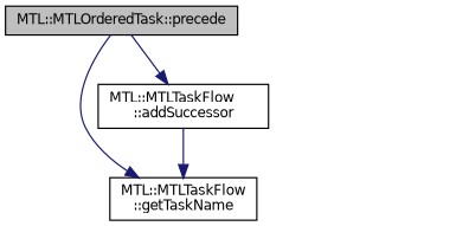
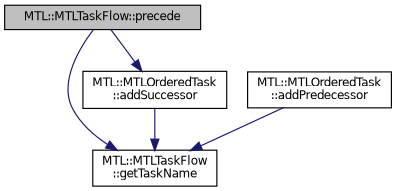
  digraph {
    rankdir=TB
    node [color=black fillcolor=white fontname=Helvetica fontsize=10 shape=record style=filled]
    edge [color=midnightblue fontname=Helvetica fontsize=10 labelfontname=Helvetica labelfontsize=10 style=solid]
-   n1 [fillcolor=grey75 fontcolor=black height=0.2 label="MTL::MTLOrderedTask::precede" width=0.4]
+   n1 [fillcolor=grey75 fontcolor=black height=0.2 label="MTL::MTLTaskFlow::precede" width=0.4]
    n2 [height=0.2 label="MTL::MTLTaskFlow\l::getTaskName" width=0.4]
-   n3 [height=0.2 label="MTL::MTLTaskFlow\l::addSuccessor" width=0.4]
+   n3 [height=0.2 label="MTL::MTLOrderedTask\l::addSuccessor" width=0.4]
+   n4 [height=0.2 label="MTL::MTLOrderedTask\l::addPredecessor" width=0.4]
    n1 -> n2
    n1 -> n3
    n3 -> n2
+   n4 -> n2
  }
